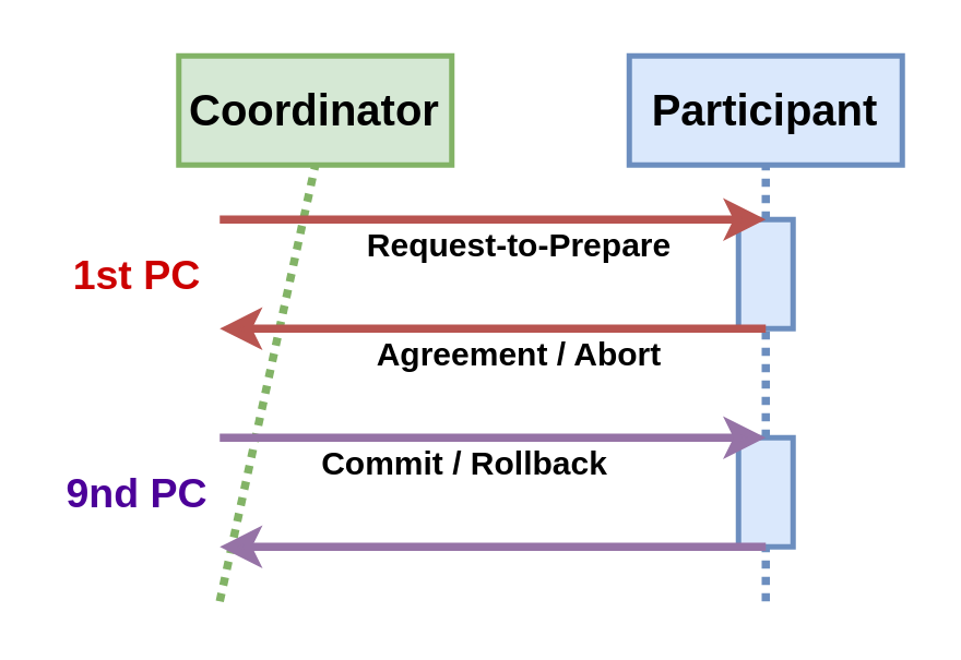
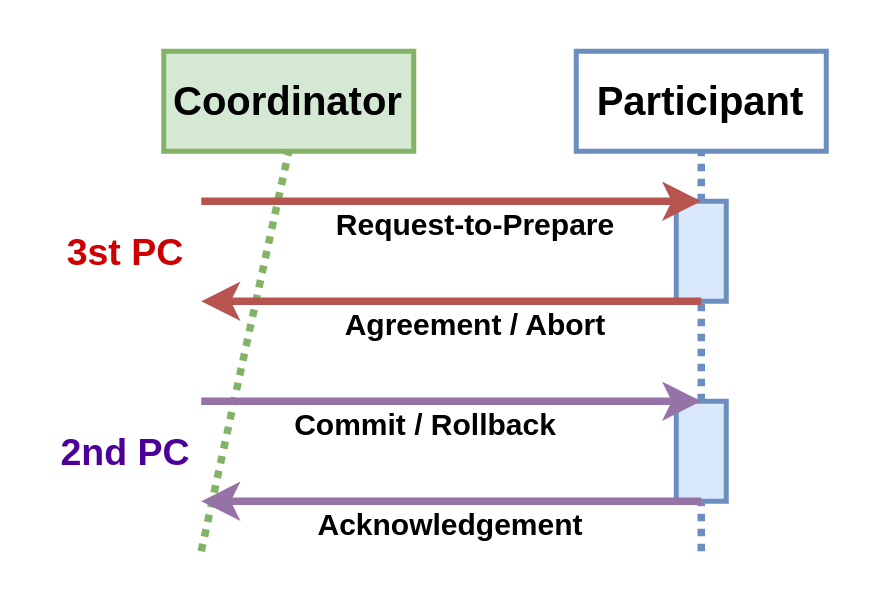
  <mxCell id="0" />
  <mxCell id="1" parent="0" />
  <mxCell id="2" value="&lt;font style=&quot;font-size: 16px&quot;&gt;&lt;b&gt;Coordinator&lt;/b&gt;&lt;/font&gt;" style="rounded=0;whiteSpace=wrap;html=1;strokeWidth=2;fillColor=#d5e8d4;strokeColor=#82b366;" vertex="1" parent="1"><mxGeometry x="65" y="20" width="100" height="40" as="geometry" /></mxCell>
- <mxCell id="3" value="&lt;font style=&quot;font-size: 16px&quot;&gt;&lt;b&gt;Participant&lt;/b&gt;&lt;/font&gt;" style="rounded=0;whiteSpace=wrap;html=1;strokeWidth=2;fillColor=#dae8fc;strokeColor=#6c8ebf;" vertex="1" parent="1"><mxGeometry x="230" y="20" width="100" height="40" as="geometry" /></mxCell>
+ <mxCell id="3" value="&lt;font style=&quot;font-size: 16px&quot;&gt;&lt;b&gt;Participant&lt;/b&gt;&lt;/font&gt;" style="rounded=0;whiteSpace=wrap;html=1;strokeWidth=2;fillColor=#ffffff;strokeColor=#6c8ebf;" vertex="1" parent="1"><mxGeometry x="230" y="20" width="100" height="40" as="geometry" /></mxCell>
  <mxCell id="4" value="" style="endArrow=none;dashed=1;html=1;entryX=0.5;entryY=1;entryDx=0;entryDy=0;strokeWidth=3;dashPattern=1 1;fillColor=#d5e8d4;strokeColor=#82b366;" edge="1" parent="1" target="2"><mxGeometry width="50" height="50" relative="1" as="geometry"><mxPoint x="80" y="220" as="sourcePoint" /><mxPoint x="390" y="220" as="targetPoint" /></mxGeometry></mxCell>
  <mxCell id="5" value="" style="rounded=0;whiteSpace=wrap;html=1;strokeWidth=2;fillColor=#dae8fc;strokeColor=#6c8ebf;" vertex="1" parent="1"><mxGeometry x="270" y="80" width="20" height="40" as="geometry" /></mxCell>
  <mxCell id="6" value="" style="endArrow=none;dashed=1;html=1;strokeWidth=3;entryX=0.5;entryY=1;entryDx=0;entryDy=0;exitX=0.5;exitY=0;exitDx=0;exitDy=0;dashPattern=1 1;fillColor=#dae8fc;strokeColor=#6c8ebf;" edge="1" parent="1" source="5" target="3"><mxGeometry width="50" height="50" relative="1" as="geometry"><mxPoint x="300" y="270" as="sourcePoint" /><mxPoint x="350" y="220" as="targetPoint" /></mxGeometry></mxCell>
  <mxCell id="7" value="" style="endArrow=none;dashed=1;html=1;strokeWidth=3;entryX=0.5;entryY=1;entryDx=0;entryDy=0;dashPattern=1 1;exitX=0.5;exitY=0;exitDx=0;exitDy=0;fillColor=#dae8fc;strokeColor=#6c8ebf;" edge="1" parent="1" source="8" target="5"><mxGeometry width="50" height="50" relative="1" as="geometry"><mxPoint x="360" y="170" as="sourcePoint" /><mxPoint x="390" y="70" as="targetPoint" /></mxGeometry></mxCell>
  <mxCell id="8" value="" style="rounded=0;whiteSpace=wrap;html=1;strokeWidth=2;fillColor=#dae8fc;strokeColor=#6c8ebf;" vertex="1" parent="1"><mxGeometry x="270" y="160" width="20" height="40" as="geometry" /></mxCell>
  <mxCell id="9" value="" style="endArrow=none;dashed=1;html=1;strokeWidth=3;entryX=0.5;entryY=1;entryDx=0;entryDy=0;dashPattern=1 1;fillColor=#dae8fc;strokeColor=#6c8ebf;" edge="1" parent="1" target="8"><mxGeometry width="50" height="50" relative="1" as="geometry"><mxPoint x="280" y="220" as="sourcePoint" /><mxPoint x="290" y="70" as="targetPoint" /></mxGeometry></mxCell>
  <mxCell id="10" value="" style="endArrow=classic;html=1;strokeWidth=3;entryX=0.5;entryY=0;entryDx=0;entryDy=0;fillColor=#f8cecc;strokeColor=#b85450;" edge="1" parent="1" target="5"><mxGeometry width="50" height="50" relative="1" as="geometry"><mxPoint x="80" y="80" as="sourcePoint" /><mxPoint x="390" y="220" as="targetPoint" /></mxGeometry></mxCell>
  <mxCell id="11" value="" style="endArrow=classic;html=1;strokeWidth=3;exitX=0.5;exitY=1;exitDx=0;exitDy=0;fillColor=#f8cecc;strokeColor=#b85450;" edge="1" parent="1" source="5"><mxGeometry width="50" height="50" relative="1" as="geometry"><mxPoint x="400" y="160" as="sourcePoint" /><mxPoint x="80" y="120" as="targetPoint" /></mxGeometry></mxCell>
  <mxCell id="12" value="" style="endArrow=classic;html=1;strokeWidth=3;entryX=0.5;entryY=0;entryDx=0;entryDy=0;fillColor=#e1d5e7;strokeColor=#9673a6;" edge="1" parent="1" target="8"><mxGeometry width="50" height="50" relative="1" as="geometry"><mxPoint x="80" y="160" as="sourcePoint" /><mxPoint x="-10" y="260" as="targetPoint" /></mxGeometry></mxCell>
  <mxCell id="13" value="" style="endArrow=classic;html=1;strokeWidth=3;exitX=0.5;exitY=1;exitDx=0;exitDy=0;fillColor=#e1d5e7;strokeColor=#9673a6;" edge="1" parent="1" source="8"><mxGeometry width="50" height="50" relative="1" as="geometry"><mxPoint x="350" y="240" as="sourcePoint" /><mxPoint x="80" y="200" as="targetPoint" /></mxGeometry></mxCell>
  <mxCell id="14" value="&lt;font size=&quot;1&quot;&gt;&lt;b style=&quot;font-size: 12px&quot;&gt;Request-to-Prepare&lt;/b&gt;&lt;/font&gt;" style="text;html=1;strokeColor=none;fillColor=none;align=center;verticalAlign=middle;whiteSpace=wrap;rounded=0;" vertex="1" parent="1"><mxGeometry x="120" y="80" width="140" height="20" as="geometry" /></mxCell>
  <mxCell id="15" value="&lt;font size=&quot;1&quot;&gt;&lt;b style=&quot;font-size: 12px&quot;&gt;Agreement / Abort&lt;/b&gt;&lt;/font&gt;" style="text;html=1;strokeColor=none;fillColor=none;align=center;verticalAlign=middle;whiteSpace=wrap;rounded=0;" vertex="1" parent="1"><mxGeometry x="120" y="120" width="140" height="20" as="geometry" /></mxCell>
  <mxCell id="16" value="&lt;font size=&quot;1&quot;&gt;&lt;b style=&quot;font-size: 12px&quot;&gt;Commit / Rollback&lt;/b&gt;&lt;/font&gt;" style="text;html=1;strokeColor=none;fillColor=none;align=center;verticalAlign=middle;whiteSpace=wrap;rounded=0;" vertex="1" parent="1"><mxGeometry x="100" y="160" width="140" height="20" as="geometry" /></mxCell>
- <mxCell id="18" value="&lt;font style=&quot;font-size: 15px&quot; color=&quot;#cc0000&quot;&gt;&lt;b&gt;1st PC&lt;/b&gt;&lt;/font&gt;" style="text;html=1;strokeColor=none;fillColor=none;align=center;verticalAlign=middle;whiteSpace=wrap;rounded=0;" vertex="1" parent="1"><mxGeometry x="20" y="90" width="60" height="20" as="geometry" /></mxCell>
- <mxCell id="19" value="&lt;font style=&quot;font-size: 15px&quot; color=&quot;#4c0099&quot;&gt;&lt;b&gt;9nd PC&lt;/b&gt;&lt;/font&gt;" style="text;html=1;strokeColor=none;fillColor=none;align=center;verticalAlign=middle;whiteSpace=wrap;rounded=0;" vertex="1" parent="1"><mxGeometry x="20" y="170" width="60" height="20" as="geometry" /></mxCell>
+ <mxCell id="17" value="&lt;font size=&quot;1&quot;&gt;&lt;b style=&quot;font-size: 12px&quot;&gt;Acknowledgement&lt;/b&gt;&lt;/font&gt;" style="text;html=1;strokeColor=none;fillColor=none;align=center;verticalAlign=middle;whiteSpace=wrap;rounded=0;" vertex="1" parent="1"><mxGeometry x="110" y="200" width="140" height="20" as="geometry" /></mxCell>
+ <mxCell id="18" value="&lt;font style=&quot;font-size: 15px&quot; color=&quot;#cc0000&quot;&gt;&lt;b&gt;3st PC&lt;/b&gt;&lt;/font&gt;" style="text;html=1;strokeColor=none;fillColor=none;align=center;verticalAlign=middle;whiteSpace=wrap;rounded=0;" vertex="1" parent="1"><mxGeometry x="20" y="90" width="60" height="20" as="geometry" /></mxCell>
+ <mxCell id="19" value="&lt;font style=&quot;font-size: 15px&quot; color=&quot;#4c0099&quot;&gt;&lt;b&gt;2nd PC&lt;/b&gt;&lt;/font&gt;" style="text;html=1;strokeColor=none;fillColor=none;align=center;verticalAlign=middle;whiteSpace=wrap;rounded=0;" vertex="1" parent="1"><mxGeometry x="20" y="170" width="60" height="20" as="geometry" /></mxCell>
